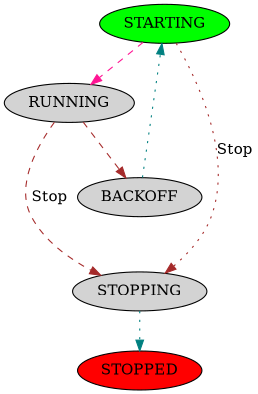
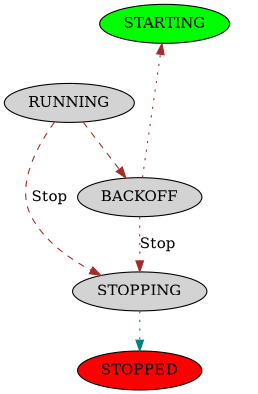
  digraph {
    node [style=filled]
    edge [color=brown style=dashed]
    STARTING [fillcolor=green]
    RUNNING
    BACKOFF
    STOPPING
    STOPPED [fillcolor=red]
-   STARTING -> RUNNING [color=deeppink]
    RUNNING -> BACKOFF
    RUNNING -> STOPPING [label=Stop]
-   BACKOFF -> STARTING [color=teal style=dotted]
-   STARTING -> STOPPING [label=Stop style=dotted]
+   BACKOFF -> STARTING [style=dotted]
+   BACKOFF -> STOPPING [label=Stop style=dotted]
    STOPPING -> STOPPED [color=teal style=dotted]
  }
